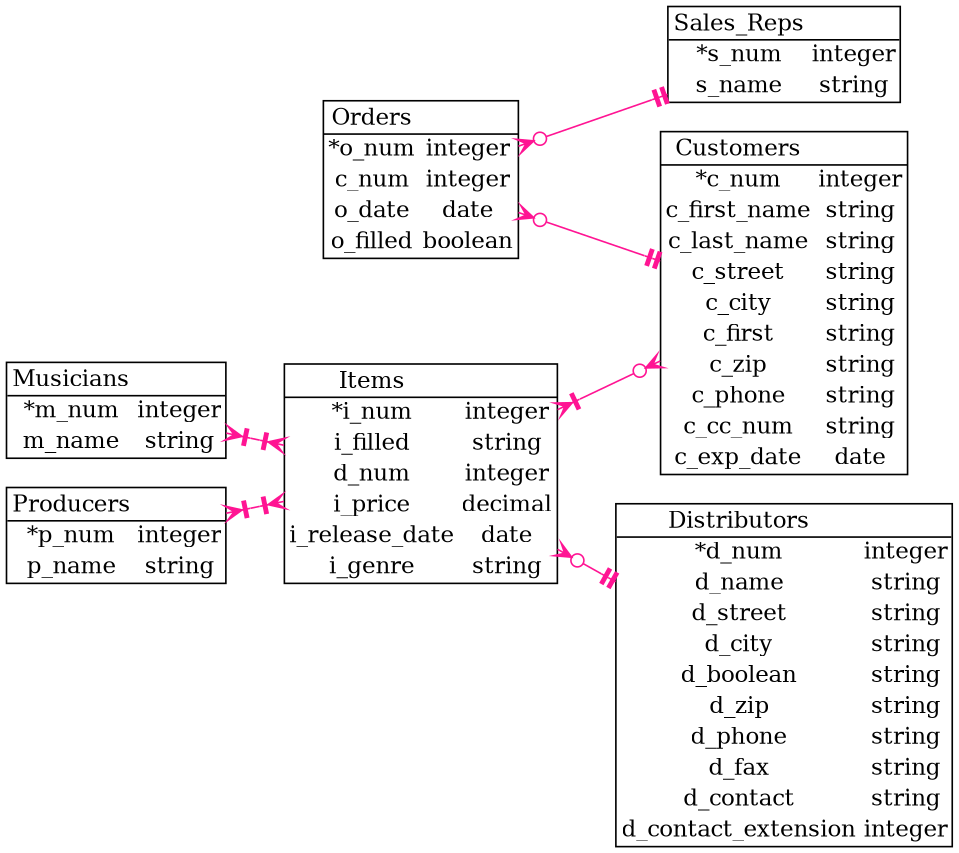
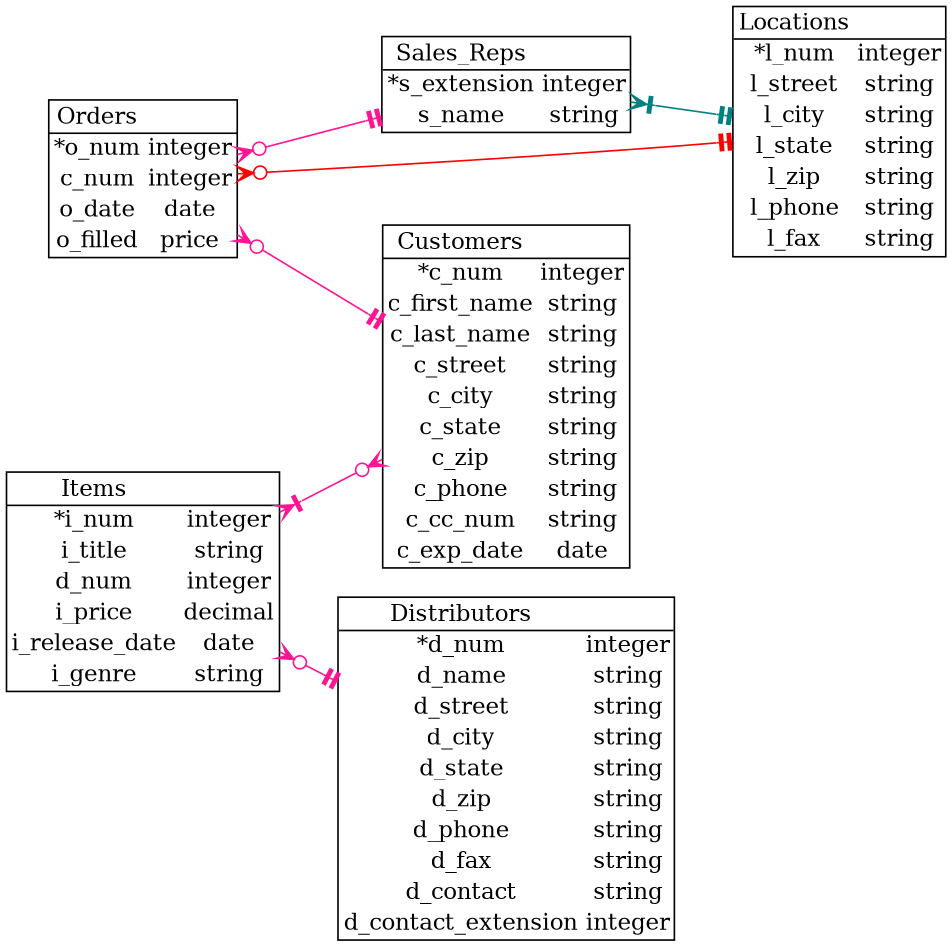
  digraph {
    rankdir=LR
    node [shape=plain]
    edge [arrowhead=teetee arrowtail=crowodot color=deeppink dir=both]
-   n1 [label=<<table cellspacing="0" 			  cellborder="0"> 			  <tr><td>Customers</td></tr> 			  <hr/> 			  <tr><td>*c_num</td><td>integer</td></tr> 			  <tr><td>c_first_name</td><td>string</td></tr> 			  <tr><td>c_last_name</td><td>string</td></tr> 			  <tr><td>c_street</td><td>string</td></tr> 			  <tr><td>c_city</td><td>string</td></tr> 			  <tr><td>c_first</td><td>string</td></tr> 			  <tr><td>c_zip</td><td>string</td></tr> 			  <tr><td>c_phone</td><td>string</td></tr> 			  <tr><td>c_cc_num</td><td>string</td></tr> 			  <tr><td>c_exp_date</td><td>date</td></tr> 			  </table>>]
-   n2 [label=<<table cellspacing="0" 			     cellborder="0"> 			     <tr><td>Distributors</td></tr> 			     <hr/> 			     <tr><td>*d_num</td><td>integer</td></tr> 			     <tr><td>d_name</td><td>string</td></tr> 			     <tr><td>d_street</td><td>string</td></tr> 			     <tr><td>d_city</td><td>string</td></tr> 			     <tr><td>d_boolean</td><td>string</td></tr> 			     <tr><td>d_zip</td><td>string</td></tr> 			     <tr><td>d_phone</td><td>string</td></tr> 			     <tr><td>d_fax</td><td>string</td></tr> 			     <tr><td>d_contact</td><td>string</td></tr> 			     <tr><td>d_contact_extension</td><td>integer</td></tr> 			     </table>>]
-   n3 [label=<<table cellspacing="0" 		       cellborder="0"> 		       <tr><td>Orders</td></tr> 		       <hr/> 		       <tr><td>*o_num</td><td>integer</td></tr> 		       <tr><td>c_num</td><td>integer</td></tr> 		       <tr><td>o_date</td><td>date</td></tr> 		       <tr><td>o_filled</td><td>boolean</td></tr> 		       </table>>]
-   n4 [label=<<table cellspacing="0" 			   cellborder="0"> 			   <tr><td>Sales_Reps</td></tr> 			   <hr/> 			   <tr><td>*s_num</td><td>integer</td></tr> 			   <tr><td>s_name</td><td>string</td></tr> 			   </table>>]
-   n6 [label=<<table cellspacing="0" 		      cellborder="0"> 		      <tr><td>Items</td></tr> 		      <hr/> 		      <tr><td>*i_num</td><td>integer</td></tr> 		      <tr><td>i_filled</td><td>string</td></tr> 		      <tr><td>d_num</td><td>integer</td></tr> 		      <tr><td>i_price</td><td>decimal</td></tr> 		      <tr><td>i_release_date</td><td>date</td></tr> 		      <tr><td>i_genre</td><td>string</td></tr> 		      </table>>]
-   n7 [label=<<table cellspacing="0" 			  cellborder="0"> 			  <tr><td>Musicians</td></tr> 			  <hr/> 			  <tr><td>*m_num</td><td>integer</td></tr> 			  <tr><td>m_name</td><td>string</td></tr> 			  </table>>]
-   n8 [label=<<table cellspacing="0" 			  cellborder="0"> 			  <tr><td>Producers</td></tr> 			  <hr/> 			  <tr><td>*p_num</td><td>integer</td></tr> 			  <tr><td>p_name</td><td>string</td></tr> 			  </table>>]
+   n1 [label=<<table cellspacing="0" 			  cellborder="0"> 			  <tr><td>Customers</td></tr> 			  <hr/> 			  <tr><td>*c_num</td><td>integer</td></tr> 			  <tr><td>c_first_name</td><td>string</td></tr> 			  <tr><td>c_last_name</td><td>string</td></tr> 			  <tr><td>c_street</td><td>string</td></tr> 			  <tr><td>c_city</td><td>string</td></tr> 			  <tr><td>c_state</td><td>string</td></tr> 			  <tr><td>c_zip</td><td>string</td></tr> 			  <tr><td>c_phone</td><td>string</td></tr> 			  <tr><td>c_cc_num</td><td>string</td></tr> 			  <tr><td>c_exp_date</td><td>date</td></tr> 			  </table>>]
+   n2 [label=<<table cellspacing="0" 			     cellborder="0"> 			     <tr><td>Distributors</td></tr> 			     <hr/> 			     <tr><td>*d_num</td><td>integer</td></tr> 			     <tr><td>d_name</td><td>string</td></tr> 			     <tr><td>d_street</td><td>string</td></tr> 			     <tr><td>d_city</td><td>string</td></tr> 			     <tr><td>d_state</td><td>string</td></tr> 			     <tr><td>d_zip</td><td>string</td></tr> 			     <tr><td>d_phone</td><td>string</td></tr> 			     <tr><td>d_fax</td><td>string</td></tr> 			     <tr><td>d_contact</td><td>string</td></tr> 			     <tr><td>d_contact_extension</td><td>integer</td></tr> 			     </table>>]
+   n3 [label=<<table cellspacing="0" 		       cellborder="0"> 		       <tr><td>Orders</td></tr> 		       <hr/> 		       <tr><td>*o_num</td><td>integer</td></tr> 		       <tr><td>c_num</td><td>integer</td></tr> 		       <tr><td>o_date</td><td>date</td></tr> 		       <tr><td>o_filled</td><td>price</td></tr> 		       </table>>]
+   n4 [label=<<table cellspacing="0" 			   cellborder="0"> 			   <tr><td>Sales_Reps</td></tr> 			   <hr/> 			   <tr><td>*s_extension</td><td>integer</td></tr> 			   <tr><td>s_name</td><td>string</td></tr> 			   </table>>]
+   n5 [label=<<table cellspacing="0" 			  cellborder="0"> 			  <tr><td>Locations</td></tr> 			  <hr/> 			  <tr><td>*l_num</td><td>integer</td></tr> 			  <tr><td>l_street</td><td>string</td></tr> 			  <tr><td>l_city</td><td>string</td></tr> 			  <tr><td>l_state</td><td>string</td></tr> 			  <tr><td>l_zip</td><td>string</td></tr> 			  <tr><td>l_phone</td><td>string</td></tr> 			  <tr><td>l_fax</td><td>string</td></tr> 			  </table>>]
+   n6 [label=<<table cellspacing="0" 		      cellborder="0"> 		      <tr><td>Items</td></tr> 		      <hr/> 		      <tr><td>*i_num</td><td>integer</td></tr> 		      <tr><td>i_title</td><td>string</td></tr> 		      <tr><td>d_num</td><td>integer</td></tr> 		      <tr><td>i_price</td><td>decimal</td></tr> 		      <tr><td>i_release_date</td><td>date</td></tr> 		      <tr><td>i_genre</td><td>string</td></tr> 		      </table>>]
    n3 -> n1
    n3 -> n4
+   n3 -> n5 [color=red]
+   n4 -> n5 [arrowtail=crowtee color=teal]
    n6 -> n1 [arrowhead=crowodot arrowtail=crowtee]
    n6 -> n2
-   n7 -> n6 [arrowhead=crowtee arrowtail=crowtee]
-   n8 -> n6 [arrowhead=crowtee arrowtail=crowtee]
  }
